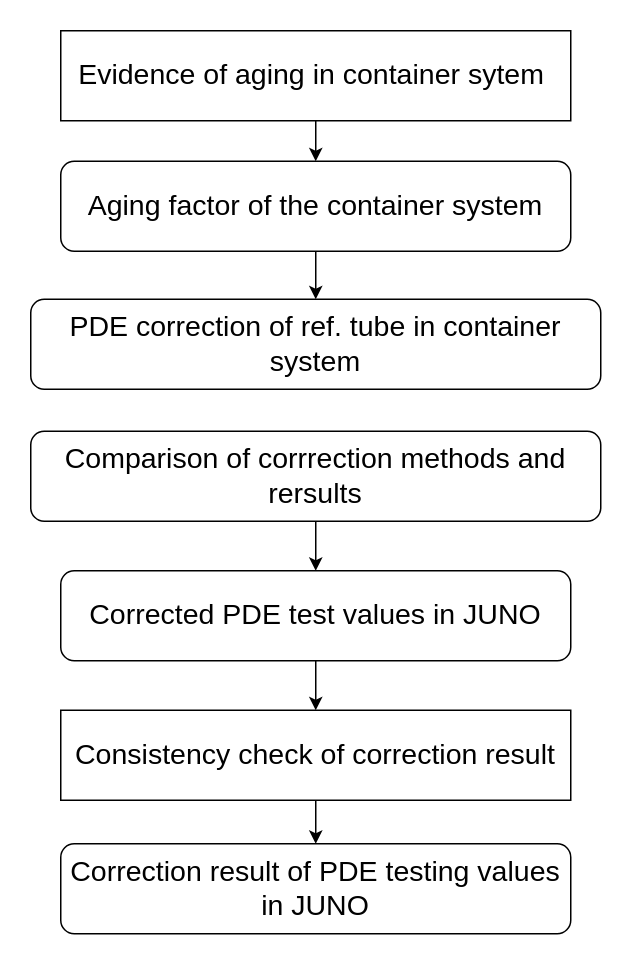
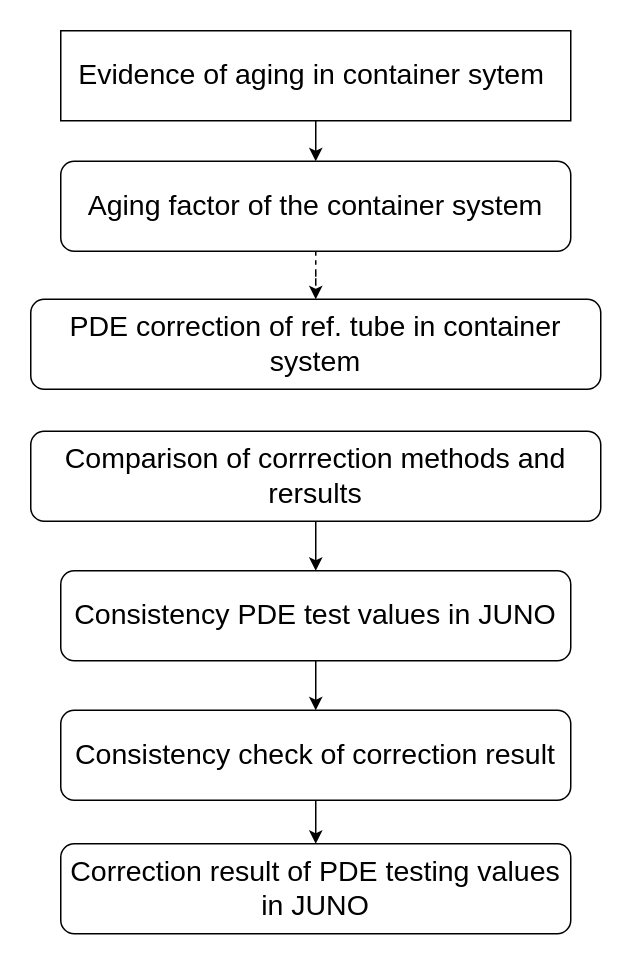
  <mxCell id="0" />
  <mxCell id="1" parent="0" />
  <mxCell id="2" value="" style="edgeStyle=orthogonalEdgeStyle;rounded=0;orthogonalLoop=1;jettySize=auto;html=1;align=center;" parent="1" source="3" target="5" edge="1"><mxGeometry relative="1" as="geometry" /></mxCell>
  <mxCell id="3" value="&lt;font style=&quot;font-size: 19px&quot;&gt;Evidence of aging in container sytem&amp;nbsp;&lt;/font&gt;" style="whiteSpace=wrap;html=1;align=center;rounded=0;" parent="1" vertex="1"><mxGeometry x="40" y="20" width="340" height="60" as="geometry" /></mxCell>
- <mxCell id="4" value="" style="edgeStyle=orthogonalEdgeStyle;rounded=0;orthogonalLoop=1;jettySize=auto;html=1;align=center;" parent="1" source="5" target="6" edge="1"><mxGeometry relative="1" as="geometry" /></mxCell>
+ <mxCell id="4" value="" style="edgeStyle=orthogonalEdgeStyle;rounded=0;orthogonalLoop=1;jettySize=auto;html=1;align=center;dashed=1;" parent="1" source="5" target="6" edge="1"><mxGeometry relative="1" as="geometry" /></mxCell>
  <mxCell id="5" value="&lt;font style=&quot;font-size: 19px&quot;&gt;Aging factor of the container system&lt;/font&gt;" style="rounded=1;whiteSpace=wrap;html=1;align=center;" parent="1" vertex="1"><mxGeometry x="40" y="107" width="340" height="60" as="geometry" /></mxCell>
  <mxCell id="6" value="&lt;font style=&quot;font-size: 19px&quot;&gt;PDE correction of ref. tube in container system&lt;/font&gt;" style="rounded=1;whiteSpace=wrap;html=1;align=center;" parent="1" vertex="1"><mxGeometry x="20" y="199" width="380" height="60" as="geometry" /></mxCell>
  <mxCell id="7" value="" style="edgeStyle=orthogonalEdgeStyle;rounded=0;orthogonalLoop=1;jettySize=auto;html=1;align=center;" parent="1" source="8" target="10" edge="1"><mxGeometry relative="1" as="geometry" /></mxCell>
  <mxCell id="8" value="&lt;font style=&quot;font-size: 19px&quot;&gt;Comparison of corrrection methods and rersults&lt;/font&gt;" style="rounded=1;whiteSpace=wrap;html=1;align=center;" parent="1" vertex="1"><mxGeometry x="20" y="287" width="380" height="60" as="geometry" /></mxCell>
  <mxCell id="9" value="" style="edgeStyle=orthogonalEdgeStyle;rounded=0;orthogonalLoop=1;jettySize=auto;html=1;align=center;" parent="1" source="10" target="12" edge="1"><mxGeometry relative="1" as="geometry" /></mxCell>
- <mxCell id="10" value="&lt;span style=&quot;font-size: 19px&quot;&gt;Corrected PDE test values in JUNO&lt;/span&gt;" style="rounded=1;whiteSpace=wrap;html=1;align=center;" parent="1" vertex="1"><mxGeometry x="40" y="380" width="340" height="60" as="geometry" /></mxCell>
+ <mxCell id="10" value="&lt;span style=&quot;font-size: 19px&quot;&gt;Consistency PDE test values in JUNO&lt;/span&gt;" style="rounded=1;whiteSpace=wrap;html=1;align=center;" parent="1" vertex="1"><mxGeometry x="40" y="380" width="340" height="60" as="geometry" /></mxCell>
  <mxCell id="11" value="" style="edgeStyle=orthogonalEdgeStyle;rounded=0;orthogonalLoop=1;jettySize=auto;html=1;align=center;" parent="1" source="12" target="13" edge="1"><mxGeometry relative="1" as="geometry" /></mxCell>
- <mxCell id="12" value="&lt;span style=&quot;font-size: 19px&quot;&gt;Consistency check of correction result&lt;/span&gt;" style="whiteSpace=wrap;html=1;align=center;rounded=0;" parent="1" vertex="1"><mxGeometry x="40" y="473" width="340" height="60" as="geometry" /></mxCell>
+ <mxCell id="12" value="&lt;span style=&quot;font-size: 19px&quot;&gt;Consistency check of correction result&lt;/span&gt;" style="rounded=1;whiteSpace=wrap;html=1;align=center;" parent="1" vertex="1"><mxGeometry x="40" y="473" width="340" height="60" as="geometry" /></mxCell>
  <mxCell id="13" value="&lt;span style=&quot;font-size: 19px&quot;&gt;Correction result of PDE testing values in JUNO&lt;/span&gt;" style="rounded=1;whiteSpace=wrap;html=1;align=center;" parent="1" vertex="1"><mxGeometry x="40" y="562" width="340" height="60" as="geometry" /></mxCell>
